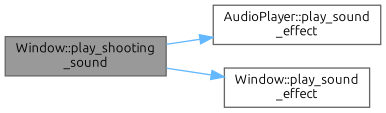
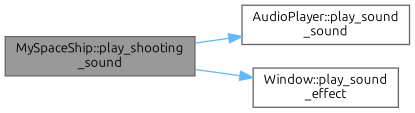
  digraph {
    fontname=Ubuntu
    rankdir=LR
    node [color=grey40 fillcolor=white fontname=Ubuntu fontsize=10 shape=box style=filled]
    edge [color=steelblue1 fontname=Ubuntu fontsize=10 labelfontname=Helvetica labelfontsize=10 style=solid]
-   n1 [color=gray40 fillcolor=grey60 fontcolor=black height=0.2 label="Window::play_shooting\l_sound" width=0.4]
-   n2 [height=0.2 label="AudioPlayer::play_sound\l_effect" width=0.4]
+   n1 [color=gray40 fillcolor=grey60 fontcolor=black height=0.2 label="MySpaceShip::play_shooting\l_sound" width=0.4]
+   n2 [height=0.2 label="AudioPlayer::play_sound\l_sound" width=0.4]
    n3 [height=0.2 label="Window::play_sound\l_effect" width=0.4]
    n1 -> n2
    n1 -> n3
  }
